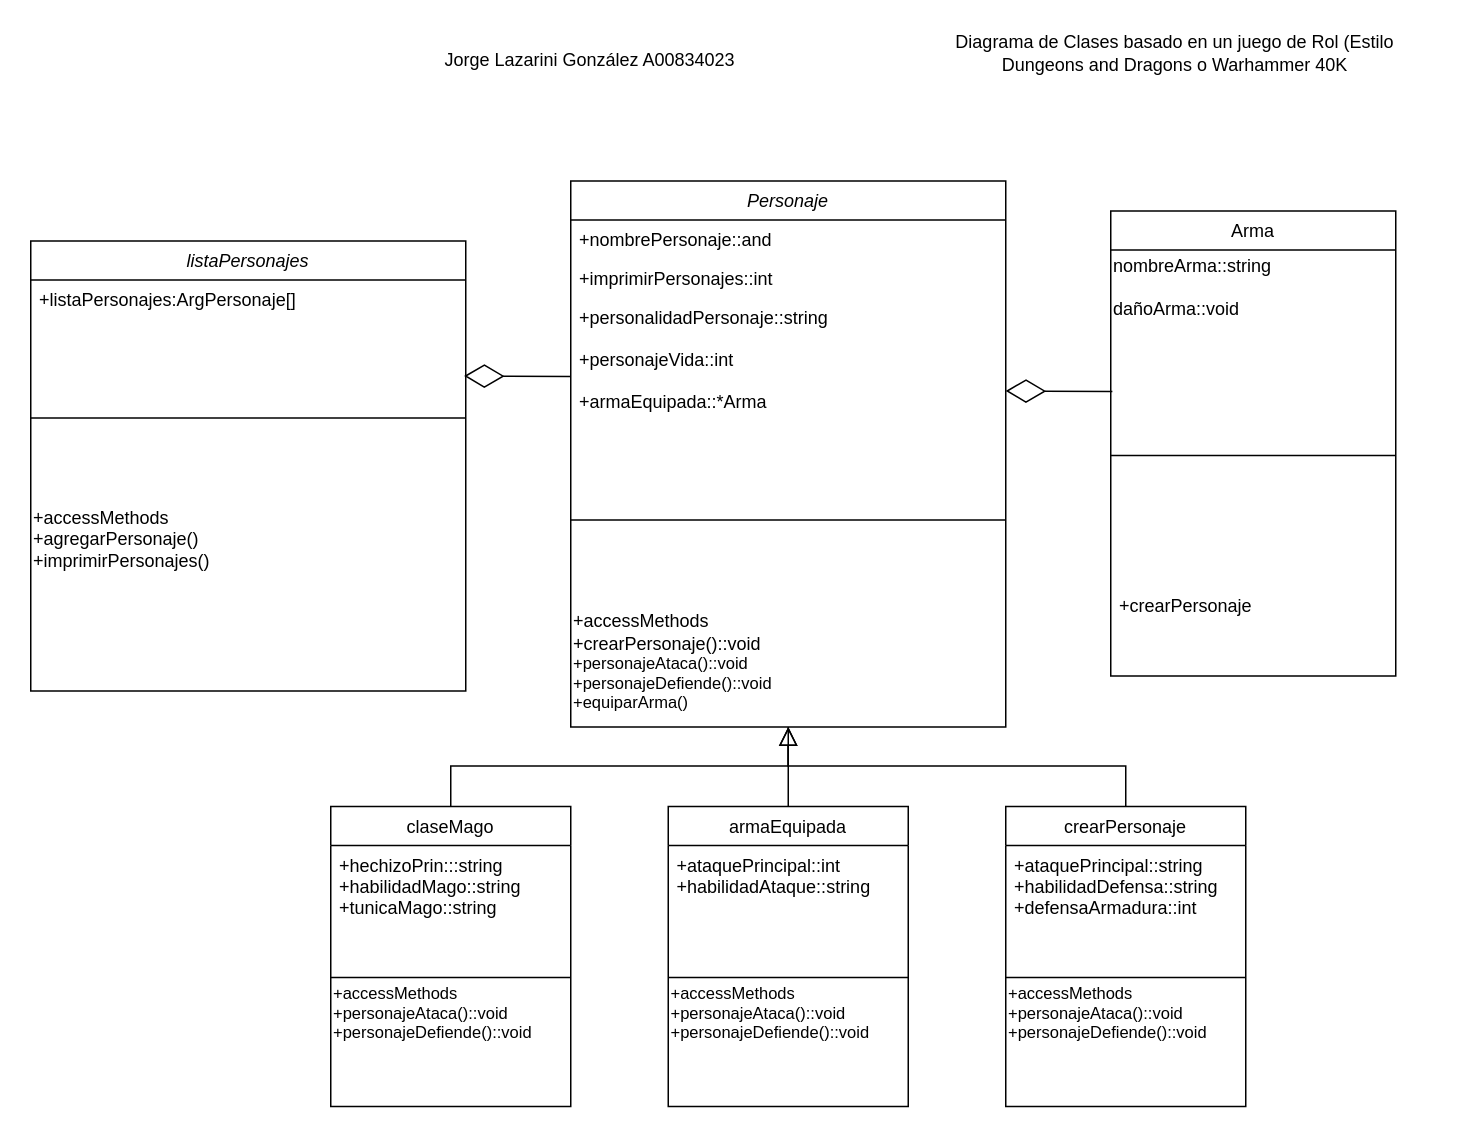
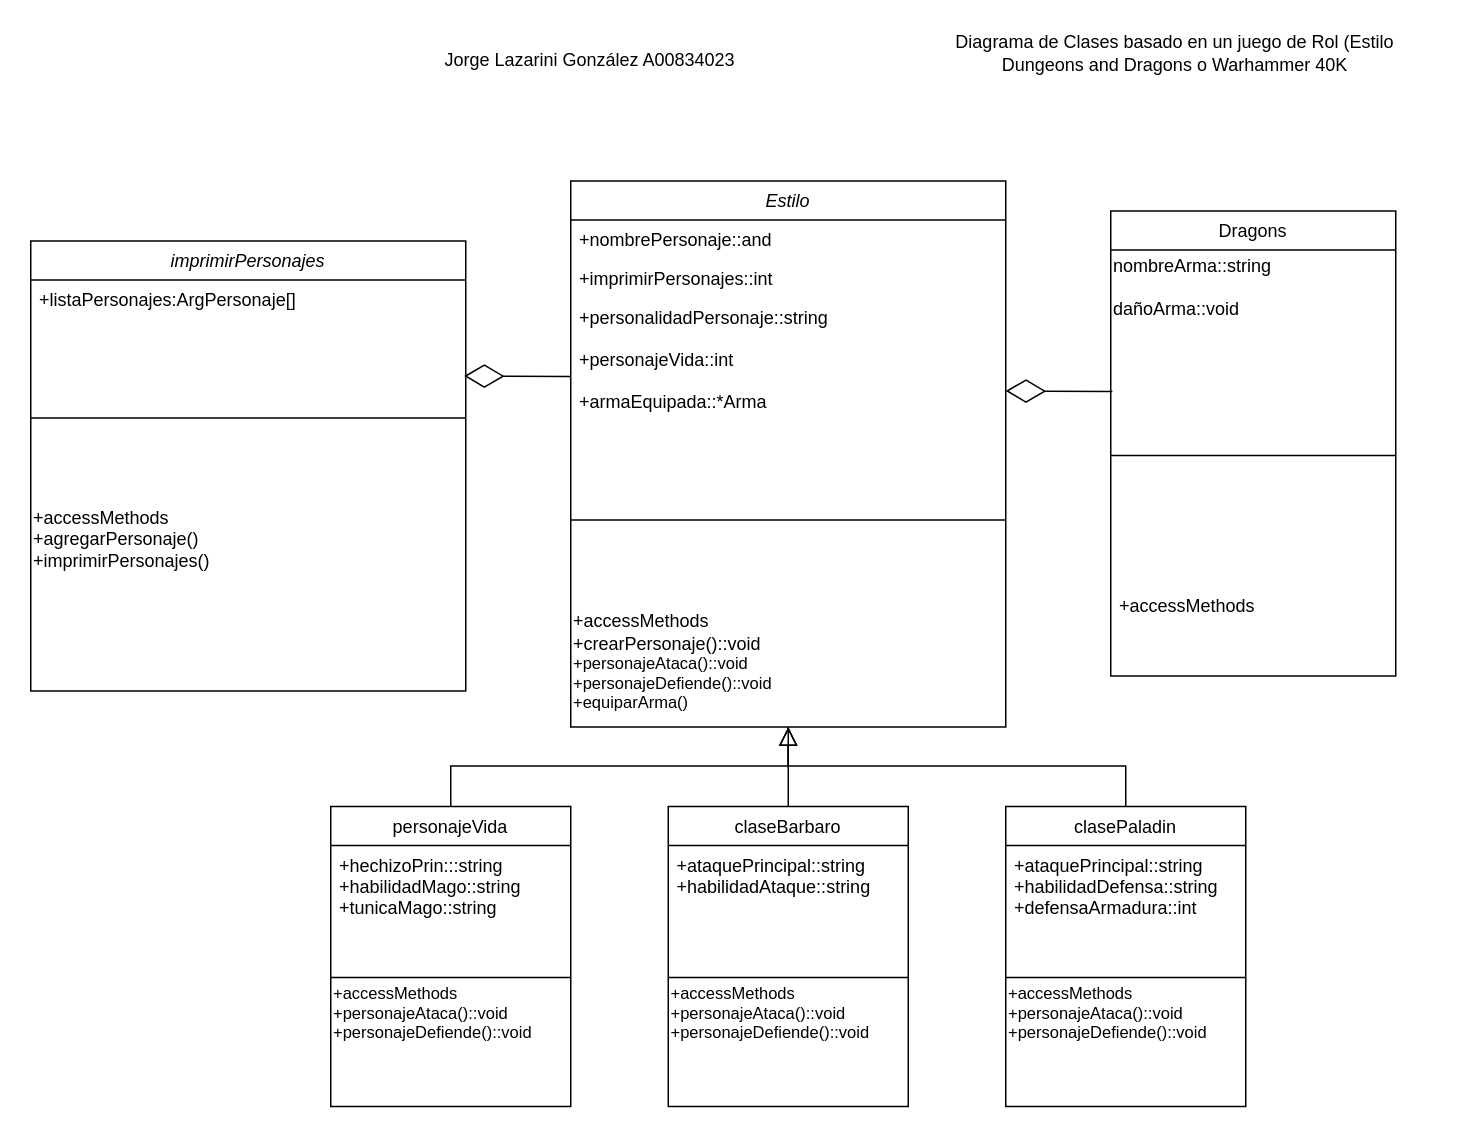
  <mxCell id="0" />
  <mxCell id="1" parent="0" />
- <mxCell id="2" value="Personaje" style="swimlane;fontStyle=2;align=center;verticalAlign=top;childLayout=stackLayout;horizontal=1;startSize=26;horizontalStack=0;resizeParent=1;resizeLast=0;collapsible=1;marginBottom=0;rounded=0;shadow=0;strokeWidth=1;" parent="1" vertex="1"><mxGeometry x="380" y="120" width="290" height="364" as="geometry"><mxRectangle x="230" y="140" width="160" height="26" as="alternateBounds" /></mxGeometry></mxCell>
+ <mxCell id="2" value="Estilo" style="swimlane;fontStyle=2;align=center;verticalAlign=top;childLayout=stackLayout;horizontal=1;startSize=26;horizontalStack=0;resizeParent=1;resizeLast=0;collapsible=1;marginBottom=0;rounded=0;shadow=0;strokeWidth=1;" parent="1" vertex="1"><mxGeometry x="380" y="120" width="290" height="364" as="geometry"><mxRectangle x="230" y="140" width="160" height="26" as="alternateBounds" /></mxGeometry></mxCell>
  <mxCell id="3" value="+nombrePersonaje::and" style="text;align=left;verticalAlign=top;spacingLeft=4;spacingRight=4;overflow=hidden;rotatable=0;points=[[0,0.5],[1,0.5]];portConstraint=eastwest;" parent="2" vertex="1"><mxGeometry y="26" width="290" height="26" as="geometry" /></mxCell>
  <mxCell id="4" value="+imprimirPersonajes::int" style="text;align=left;verticalAlign=top;spacingLeft=4;spacingRight=4;overflow=hidden;rotatable=0;points=[[0,0.5],[1,0.5]];portConstraint=eastwest;rounded=0;shadow=0;html=0;" parent="2" vertex="1"><mxGeometry y="52" width="290" height="26" as="geometry" /></mxCell>
  <mxCell id="5" value="+personalidadPersonaje::string&#10;&#10;+personajeVida::int&#10;&#10;+armaEquipada::*Arma&#10;&#10;&#10;&#10;&#10;" style="text;align=left;verticalAlign=top;spacingLeft=4;spacingRight=4;overflow=hidden;rotatable=0;points=[[0,0.5],[1,0.5]];portConstraint=eastwest;rounded=0;shadow=0;html=0;" parent="2" vertex="1"><mxGeometry y="78" width="290" height="82" as="geometry" /></mxCell>
  <mxCell id="6" value="" style="line;html=1;strokeWidth=1;align=left;verticalAlign=middle;spacingTop=-1;spacingLeft=3;spacingRight=3;rotatable=0;labelPosition=right;points=[];portConstraint=eastwest;" parent="2" vertex="1"><mxGeometry y="160" width="290" height="132" as="geometry" /></mxCell>
  <mxCell id="7" value="&lt;span style=&quot;font-size: 12px;&quot;&gt;+accessMethods&lt;br&gt;+crearPersonaje()::void&lt;br&gt;&lt;/span&gt;+personajeAtaca()::void&lt;br&gt;+personajeDefiende()::void&lt;br&gt;+equiparArma()&lt;br style=&quot;padding: 0px; margin: 0px; font-size: 12px;&quot;&gt;&lt;span style=&quot;font-size: 12px;&quot;&gt;&lt;br&gt;&lt;/span&gt;" style="text;html=1;strokeColor=none;fillColor=none;align=left;verticalAlign=middle;whiteSpace=wrap;rounded=0;fontSize=11;" parent="2" vertex="1"><mxGeometry y="292" width="290" height="72" as="geometry" /></mxCell>
- <mxCell id="8" value="armaEquipada" style="swimlane;fontStyle=0;align=center;verticalAlign=top;childLayout=stackLayout;horizontal=1;startSize=26;horizontalStack=0;resizeParent=1;resizeLast=0;collapsible=1;marginBottom=0;rounded=0;shadow=0;strokeWidth=1;" parent="1" vertex="1"><mxGeometry x="445" y="537" width="160" height="200" as="geometry"><mxRectangle x="130" y="380" width="160" height="26" as="alternateBounds" /></mxGeometry></mxCell>
- <mxCell id="9" value="+ataquePrincipal::int&#10;+habilidadAtaque::string&#10;" style="text;align=left;verticalAlign=top;spacingLeft=4;spacingRight=4;overflow=hidden;rotatable=0;points=[[0,0.5],[1,0.5]];portConstraint=eastwest;" parent="8" vertex="1"><mxGeometry y="26" width="160" height="84" as="geometry" /></mxCell>
+ <mxCell id="8" value="claseBarbaro" style="swimlane;fontStyle=0;align=center;verticalAlign=top;childLayout=stackLayout;horizontal=1;startSize=26;horizontalStack=0;resizeParent=1;resizeLast=0;collapsible=1;marginBottom=0;rounded=0;shadow=0;strokeWidth=1;" parent="1" vertex="1"><mxGeometry x="445" y="537" width="160" height="200" as="geometry"><mxRectangle x="130" y="380" width="160" height="26" as="alternateBounds" /></mxGeometry></mxCell>
+ <mxCell id="9" value="+ataquePrincipal::string&#10;+habilidadAtaque::string&#10;" style="text;align=left;verticalAlign=top;spacingLeft=4;spacingRight=4;overflow=hidden;rotatable=0;points=[[0,0.5],[1,0.5]];portConstraint=eastwest;" parent="8" vertex="1"><mxGeometry y="26" width="160" height="84" as="geometry" /></mxCell>
  <mxCell id="10" value="" style="line;html=1;strokeWidth=1;align=left;verticalAlign=middle;spacingTop=-1;spacingLeft=3;spacingRight=3;rotatable=0;labelPosition=right;points=[];portConstraint=eastwest;" parent="8" vertex="1"><mxGeometry y="110" width="160" height="8" as="geometry" /></mxCell>
  <mxCell id="11" value="+accessMethods&lt;br&gt;+personajeAtaca()::void&lt;br&gt;+personajeDefiende()::void" style="text;html=1;align=left;verticalAlign=middle;resizable=0;points=[];autosize=1;strokeColor=none;fillColor=none;fontSize=11;" parent="8" vertex="1"><mxGeometry y="118" width="160" height="40" as="geometry" /></mxCell>
  <mxCell id="12" value="" style="endArrow=none;endSize=10;endFill=0;shadow=0;strokeWidth=1;rounded=0;edgeStyle=elbowEdgeStyle;elbow=vertical;" parent="1" source="8" target="2" edge="1"><mxGeometry width="160" relative="1" as="geometry"><mxPoint x="490" y="293" as="sourcePoint" /><mxPoint x="490" y="293" as="targetPoint" /></mxGeometry></mxCell>
  <mxCell id="13" value="Diagrama de Clases basado en un juego de Rol (Estilo Dungeons and Dragons o Warhammer 40K" style="text;html=1;strokeColor=none;fillColor=none;align=center;verticalAlign=middle;whiteSpace=wrap;rounded=0;" parent="1" vertex="1"><mxGeometry x="610" y="20" width="346" height="30" as="geometry" /></mxCell>
  <mxCell id="14" value="" style="endArrow=diamondThin;endFill=0;endSize=24;html=1;rounded=0;exitX=0.006;exitY=0.033;exitDx=0;exitDy=0;exitPerimeter=0;" parent="1" edge="1"><mxGeometry width="160" relative="1" as="geometry"><mxPoint x="741.08" y="260.31" as="sourcePoint" /><mxPoint x="670" y="260" as="targetPoint" /></mxGeometry></mxCell>
- <mxCell id="15" value="Arma" style="swimlane;fontStyle=0;align=center;verticalAlign=top;childLayout=stackLayout;horizontal=1;startSize=26;horizontalStack=0;resizeParent=1;resizeParentMax=0;resizeLast=0;collapsible=1;marginBottom=0;" parent="1" vertex="1"><mxGeometry x="740" y="140" width="190" height="310" as="geometry" /></mxCell>
+ <mxCell id="15" value="Dragons" style="swimlane;fontStyle=0;align=center;verticalAlign=top;childLayout=stackLayout;horizontal=1;startSize=26;horizontalStack=0;resizeParent=1;resizeParentMax=0;resizeLast=0;collapsible=1;marginBottom=0;" parent="1" vertex="1"><mxGeometry x="740" y="140" width="190" height="310" as="geometry" /></mxCell>
  <mxCell id="16" value="&lt;div style=&quot;&quot;&gt;&lt;span style=&quot;background-color: initial;&quot;&gt;nombreArma::string&lt;/span&gt;&lt;/div&gt;&lt;div style=&quot;&quot;&gt;&lt;span style=&quot;background-color: initial;&quot;&gt;&lt;br&gt;&lt;/span&gt;&lt;/div&gt;&lt;div style=&quot;&quot;&gt;&lt;span style=&quot;background-color: initial;&quot;&gt;dañoArma::void&lt;/span&gt;&lt;/div&gt;" style="text;html=1;align=left;verticalAlign=middle;resizable=0;points=[];autosize=1;strokeColor=none;fillColor=none;" parent="15" vertex="1"><mxGeometry y="26" width="190" height="50" as="geometry" /></mxCell>
  <mxCell id="17" value="" style="line;strokeWidth=1;fillColor=none;align=left;verticalAlign=middle;spacingTop=-1;spacingLeft=3;spacingRight=3;rotatable=0;labelPosition=right;points=[];portConstraint=eastwest;" parent="15" vertex="1"><mxGeometry y="76" width="190" height="174" as="geometry" /></mxCell>
- <mxCell id="18" value="+crearPersonaje&#10;" style="text;strokeColor=none;fillColor=none;align=left;verticalAlign=top;spacingLeft=4;spacingRight=4;overflow=hidden;rotatable=0;points=[[0,0.5],[1,0.5]];portConstraint=eastwest;" parent="15" vertex="1"><mxGeometry y="250" width="190" height="60" as="geometry" /></mxCell>
+ <mxCell id="18" value="+accessMethods&#10;" style="text;strokeColor=none;fillColor=none;align=left;verticalAlign=top;spacingLeft=4;spacingRight=4;overflow=hidden;rotatable=0;points=[[0,0.5],[1,0.5]];portConstraint=eastwest;" parent="15" vertex="1"><mxGeometry y="250" width="190" height="60" as="geometry" /></mxCell>
  <mxCell id="19" value="" style="endArrow=diamondThin;endFill=0;endSize=24;html=1;rounded=0;exitX=0.006;exitY=0.033;exitDx=0;exitDy=0;exitPerimeter=0;" parent="1" edge="1"><mxGeometry width="160" relative="1" as="geometry"><mxPoint x="380" y="250.31" as="sourcePoint" /><mxPoint x="308.92" y="250" as="targetPoint" /></mxGeometry></mxCell>
- <mxCell id="20" value="listaPersonajes" style="swimlane;fontStyle=2;align=center;verticalAlign=top;childLayout=stackLayout;horizontal=1;startSize=26;horizontalStack=0;resizeParent=1;resizeLast=0;collapsible=1;marginBottom=0;rounded=0;shadow=0;strokeWidth=1;" parent="1" vertex="1"><mxGeometry x="20" y="160" width="290" height="300" as="geometry"><mxRectangle x="230" y="140" width="160" height="26" as="alternateBounds" /></mxGeometry></mxCell>
+ <mxCell id="20" value="imprimirPersonajes" style="swimlane;fontStyle=2;align=center;verticalAlign=top;childLayout=stackLayout;horizontal=1;startSize=26;horizontalStack=0;resizeParent=1;resizeLast=0;collapsible=1;marginBottom=0;rounded=0;shadow=0;strokeWidth=1;" parent="1" vertex="1"><mxGeometry x="20" y="160" width="290" height="300" as="geometry"><mxRectangle x="230" y="140" width="160" height="26" as="alternateBounds" /></mxGeometry></mxCell>
  <mxCell id="21" value="+listaPersonajes:ArgPersonaje[]" style="text;align=left;verticalAlign=top;spacingLeft=4;spacingRight=4;overflow=hidden;rotatable=0;points=[[0,0.5],[1,0.5]];portConstraint=eastwest;" parent="20" vertex="1"><mxGeometry y="26" width="290" height="26" as="geometry" /></mxCell>
  <mxCell id="22" value="" style="line;html=1;strokeWidth=1;align=left;verticalAlign=middle;spacingTop=-1;spacingLeft=3;spacingRight=3;rotatable=0;labelPosition=right;points=[];portConstraint=eastwest;" parent="20" vertex="1"><mxGeometry y="52" width="290" height="132" as="geometry" /></mxCell>
  <mxCell id="23" value="&lt;span style=&quot;font-size: 12px;&quot;&gt;+accessMethods&lt;br&gt;&lt;/span&gt;&lt;span style=&quot;font-size: 12px;&quot;&gt;+agregarPersonaje()&lt;br&gt;+imprimirPersonajes()&lt;br&gt;&lt;/span&gt;" style="text;html=1;strokeColor=none;fillColor=none;align=left;verticalAlign=middle;whiteSpace=wrap;rounded=0;fontSize=11;" parent="20" vertex="1"><mxGeometry y="184" width="290" height="30" as="geometry" /></mxCell>
  <mxCell id="24" value="Jorge Lazarini González A00834023" style="text;html=1;strokeColor=none;fillColor=none;align=center;verticalAlign=middle;whiteSpace=wrap;rounded=0;" parent="1" vertex="1"><mxGeometry x="220" y="25" width="346" height="30" as="geometry" /></mxCell>
- <mxCell id="25" value="crearPersonaje" style="swimlane;fontStyle=0;align=center;verticalAlign=top;childLayout=stackLayout;horizontal=1;startSize=26;horizontalStack=0;resizeParent=1;resizeLast=0;collapsible=1;marginBottom=0;rounded=0;shadow=0;strokeWidth=1;" vertex="1" parent="1"><mxGeometry x="670" y="537" width="160" height="200" as="geometry"><mxRectangle x="130" y="380" width="160" height="26" as="alternateBounds" /></mxGeometry></mxCell>
+ <mxCell id="25" value="clasePaladin" style="swimlane;fontStyle=0;align=center;verticalAlign=top;childLayout=stackLayout;horizontal=1;startSize=26;horizontalStack=0;resizeParent=1;resizeLast=0;collapsible=1;marginBottom=0;rounded=0;shadow=0;strokeWidth=1;" vertex="1" parent="1"><mxGeometry x="670" y="537" width="160" height="200" as="geometry"><mxRectangle x="130" y="380" width="160" height="26" as="alternateBounds" /></mxGeometry></mxCell>
  <mxCell id="26" value="+ataquePrincipal::string&#10;+habilidadDefensa::string&#10;+defensaArmadura::int" style="text;align=left;verticalAlign=top;spacingLeft=4;spacingRight=4;overflow=hidden;rotatable=0;points=[[0,0.5],[1,0.5]];portConstraint=eastwest;" vertex="1" parent="25"><mxGeometry y="26" width="160" height="84" as="geometry" /></mxCell>
  <mxCell id="27" value="" style="line;html=1;strokeWidth=1;align=left;verticalAlign=middle;spacingTop=-1;spacingLeft=3;spacingRight=3;rotatable=0;labelPosition=right;points=[];portConstraint=eastwest;" vertex="1" parent="25"><mxGeometry y="110" width="160" height="8" as="geometry" /></mxCell>
  <mxCell id="28" value="+accessMethods&lt;br&gt;+personajeAtaca()::void&lt;br&gt;+personajeDefiende()::void" style="text;html=1;align=left;verticalAlign=middle;resizable=0;points=[];autosize=1;strokeColor=none;fillColor=none;fontSize=11;" vertex="1" parent="25"><mxGeometry y="118" width="160" height="40" as="geometry" /></mxCell>
  <mxCell id="29" value="" style="endArrow=block;endSize=10;endFill=0;shadow=0;strokeWidth=1;rounded=0;edgeStyle=elbowEdgeStyle;elbow=vertical;entryX=0.5;entryY=1;entryDx=0;entryDy=0;" edge="1" parent="1" source="25" target="7"><mxGeometry width="160" relative="1" as="geometry"><mxPoint x="735" y="293" as="sourcePoint" /><mxPoint x="770" y="472" as="targetPoint" /><Array as="points"><mxPoint x="590" y="510" /></Array></mxGeometry></mxCell>
- <mxCell id="30" value="claseMago" style="swimlane;fontStyle=0;align=center;verticalAlign=top;childLayout=stackLayout;horizontal=1;startSize=26;horizontalStack=0;resizeParent=1;resizeLast=0;collapsible=1;marginBottom=0;rounded=0;shadow=0;strokeWidth=1;" vertex="1" parent="1"><mxGeometry x="220" y="537" width="160" height="200" as="geometry"><mxRectangle x="130" y="380" width="160" height="26" as="alternateBounds" /></mxGeometry></mxCell>
+ <mxCell id="30" value="personajeVida" style="swimlane;fontStyle=0;align=center;verticalAlign=top;childLayout=stackLayout;horizontal=1;startSize=26;horizontalStack=0;resizeParent=1;resizeLast=0;collapsible=1;marginBottom=0;rounded=0;shadow=0;strokeWidth=1;" vertex="1" parent="1"><mxGeometry x="220" y="537" width="160" height="200" as="geometry"><mxRectangle x="130" y="380" width="160" height="26" as="alternateBounds" /></mxGeometry></mxCell>
  <mxCell id="31" value="+hechizoPrin:::string&#10;+habilidadMago::string&#10;+tunicaMago::string" style="text;align=left;verticalAlign=top;spacingLeft=4;spacingRight=4;overflow=hidden;rotatable=0;points=[[0,0.5],[1,0.5]];portConstraint=eastwest;" vertex="1" parent="30"><mxGeometry y="26" width="160" height="84" as="geometry" /></mxCell>
  <mxCell id="32" value="" style="line;html=1;strokeWidth=1;align=left;verticalAlign=middle;spacingTop=-1;spacingLeft=3;spacingRight=3;rotatable=0;labelPosition=right;points=[];portConstraint=eastwest;" vertex="1" parent="30"><mxGeometry y="110" width="160" height="8" as="geometry" /></mxCell>
  <mxCell id="33" value="+accessMethods&lt;br&gt;+personajeAtaca()::void&lt;br&gt;+personajeDefiende()::void" style="text;html=1;align=left;verticalAlign=middle;resizable=0;points=[];autosize=1;strokeColor=none;fillColor=none;fontSize=11;" vertex="1" parent="30"><mxGeometry y="118" width="160" height="40" as="geometry" /></mxCell>
  <mxCell id="34" value="" style="endArrow=block;endSize=10;endFill=0;shadow=0;strokeWidth=1;rounded=0;edgeStyle=elbowEdgeStyle;elbow=vertical;entryX=0.5;entryY=1;entryDx=0;entryDy=0;" edge="1" parent="1" source="30" target="7"><mxGeometry width="160" relative="1" as="geometry"><mxPoint x="285" y="301" as="sourcePoint" /><mxPoint x="530" y="470" as="targetPoint" /><Array as="points"><mxPoint x="470" y="510" /></Array></mxGeometry></mxCell>
